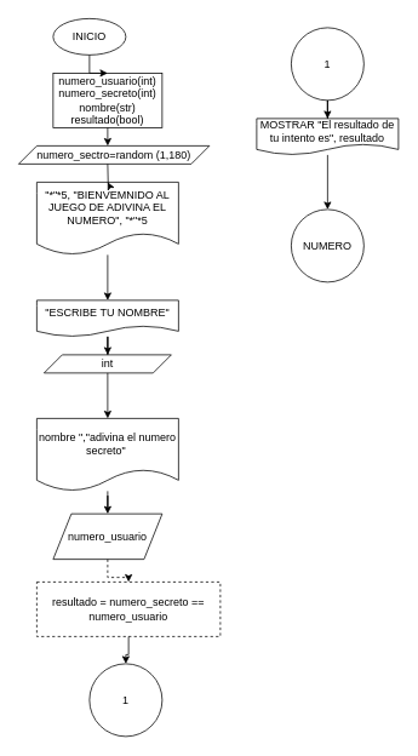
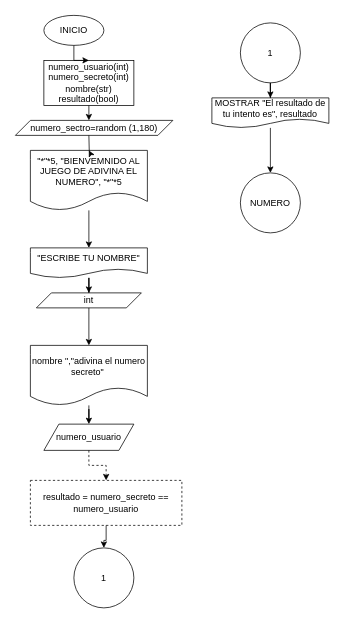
  <mxCell id="0" />
  <mxCell id="1" parent="0" />
  <mxCell id="2" value="" style="edgeStyle=orthogonalEdgeStyle;rounded=0;orthogonalLoop=1;jettySize=auto;html=1;" edge="1" parent="1" source="3" target="5"><mxGeometry relative="1" as="geometry" /></mxCell>
  <mxCell id="3" value="INICIO" style="ellipse;whiteSpace=wrap;html=1;fillColor=none;" vertex="1" parent="1"><mxGeometry x="58" y="20" width="80" height="40" as="geometry" /></mxCell>
  <mxCell id="4" value="" style="edgeStyle=orthogonalEdgeStyle;rounded=0;orthogonalLoop=1;jettySize=auto;html=1;" edge="1" parent="1" source="5"><mxGeometry relative="1" as="geometry"><mxPoint x="118" y="160" as="targetPoint" /></mxGeometry></mxCell>
  <mxCell id="5" value="&lt;div&gt;numero_usuario(int)&lt;/div&gt;&lt;div&gt;numero_secreto(int)&lt;/div&gt;&lt;div&gt;nombre(str)&lt;/div&gt;&lt;div&gt;resultado(bool)&lt;/div&gt;" style="rounded=0;whiteSpace=wrap;html=1;fillColor=none;" vertex="1" parent="1"><mxGeometry x="58" y="80" width="120" height="60" as="geometry" /></mxCell>
  <mxCell id="6" value="" style="edgeStyle=orthogonalEdgeStyle;rounded=0;orthogonalLoop=1;jettySize=auto;html=1;" edge="1" parent="1" target="9"><mxGeometry relative="1" as="geometry"><mxPoint x="118" y="180" as="sourcePoint" /></mxGeometry></mxCell>
  <mxCell id="7" value="numero_sectro=random (1,180)" style="shape=parallelogram;perimeter=parallelogramPerimeter;whiteSpace=wrap;html=1;fixedSize=1;fillColor=none;" vertex="1" parent="1"><mxGeometry x="20" y="160" width="210" height="20" as="geometry" /></mxCell>
  <mxCell id="8" value="" style="edgeStyle=orthogonalEdgeStyle;rounded=0;orthogonalLoop=1;jettySize=auto;html=1;entryX=0.5;entryY=0;entryDx=0;entryDy=0;" edge="1" parent="1" source="9" target="11"><mxGeometry relative="1" as="geometry" /></mxCell>
  <mxCell id="9" value="&quot;*&quot;*5, &quot;BIENVEMNIDO AL JUEGO DE ADIVINA EL NUMERO&quot;, &quot;*&quot;*5" style="shape=document;whiteSpace=wrap;html=1;boundedLbl=1;fillColor=none;" vertex="1" parent="1"><mxGeometry x="40" y="200" width="156" height="80" as="geometry" /></mxCell>
  <mxCell id="10" value="" style="edgeStyle=orthogonalEdgeStyle;rounded=0;orthogonalLoop=1;jettySize=auto;html=1;" edge="1" parent="1" source="11" target="13"><mxGeometry relative="1" as="geometry" /></mxCell>
  <mxCell id="11" value="&quot;ESCRIBE TU NOMBRE&quot;" style="shape=document;whiteSpace=wrap;html=1;boundedLbl=1;fillColor=none;" vertex="1" parent="1"><mxGeometry x="40" y="330" width="156" height="40" as="geometry" /></mxCell>
  <mxCell id="12" value="" style="edgeStyle=orthogonalEdgeStyle;rounded=0;orthogonalLoop=1;jettySize=auto;html=1;" edge="1" parent="1" source="13" target="15"><mxGeometry relative="1" as="geometry" /></mxCell>
  <mxCell id="13" value="int" style="shape=parallelogram;perimeter=parallelogramPerimeter;whiteSpace=wrap;html=1;fixedSize=1;fillColor=none;" vertex="1" parent="1"><mxGeometry x="48" y="390" width="140" height="20" as="geometry" /></mxCell>
  <mxCell id="14" value="" style="edgeStyle=orthogonalEdgeStyle;rounded=0;orthogonalLoop=1;jettySize=auto;html=1;" edge="1" parent="1" source="15" target="17"><mxGeometry relative="1" as="geometry" /></mxCell>
  <mxCell id="15" value="nombre &quot;,&quot;adivina el numero secreto&quot;&amp;nbsp;" style="shape=document;whiteSpace=wrap;html=1;boundedLbl=1;fillColor=none;" vertex="1" parent="1"><mxGeometry x="40" y="460" width="156" height="80" as="geometry" /></mxCell>
  <mxCell id="16" value="" style="edgeStyle=orthogonalEdgeStyle;rounded=0;orthogonalLoop=1;jettySize=auto;html=1;dashed=1;" edge="1" parent="1" source="17" target="19"><mxGeometry relative="1" as="geometry" /></mxCell>
- <mxCell id="17" value="numero_usuario" style="shape=parallelogram;perimeter=parallelogramPerimeter;whiteSpace=wrap;html=1;fixedSize=1;fillColor=none;" vertex="1" parent="1"><mxGeometry x="58" y="565" width="120" height="50" as="geometry" /></mxCell>
+ <mxCell id="17" value="numero_usuario" style="shape=parallelogram;perimeter=parallelogramPerimeter;whiteSpace=wrap;html=1;fixedSize=1;fillColor=none;" vertex="1" parent="1"><mxGeometry x="58" y="565" width="120" height="35" as="geometry" /></mxCell>
  <mxCell id="18" value="" style="edgeStyle=orthogonalEdgeStyle;rounded=0;orthogonalLoop=1;jettySize=auto;html=1;" edge="1" parent="1" source="19" target="20"><mxGeometry relative="1" as="geometry" /></mxCell>
  <mxCell id="19" value="resultado = numero_secreto == numero_usuario" style="whiteSpace=wrap;html=1;fillColor=none;dashed=1;" vertex="1" parent="1"><mxGeometry x="40" y="640" width="202" height="60" as="geometry" /></mxCell>
  <mxCell id="20" value="1" style="ellipse;whiteSpace=wrap;html=1;fillColor=none;" vertex="1" parent="1"><mxGeometry x="98" y="730" width="80" height="80" as="geometry" /></mxCell>
  <mxCell id="21" value="" style="edgeStyle=orthogonalEdgeStyle;rounded=0;orthogonalLoop=1;jettySize=auto;html=1;" edge="1" parent="1" source="22" target="24"><mxGeometry relative="1" as="geometry" /></mxCell>
  <mxCell id="22" value="1" style="ellipse;whiteSpace=wrap;html=1;fillColor=none;" vertex="1" parent="1"><mxGeometry x="320" y="30" width="80" height="80" as="geometry" /></mxCell>
  <mxCell id="23" value="" style="edgeStyle=orthogonalEdgeStyle;rounded=0;orthogonalLoop=1;jettySize=auto;html=1;" edge="1" parent="1" source="24" target="25"><mxGeometry relative="1" as="geometry" /></mxCell>
  <mxCell id="24" value="MOSTRAR &quot;El resultado de tu intento es&quot;, resultado" style="shape=document;whiteSpace=wrap;html=1;boundedLbl=1;fillColor=none;" vertex="1" parent="1"><mxGeometry x="282" y="130" width="156" height="40" as="geometry" /></mxCell>
  <mxCell id="25" value="NUMERO" style="ellipse;whiteSpace=wrap;html=1;fillColor=none;" vertex="1" parent="1"><mxGeometry x="320" y="230" width="80" height="80" as="geometry" /></mxCell>
